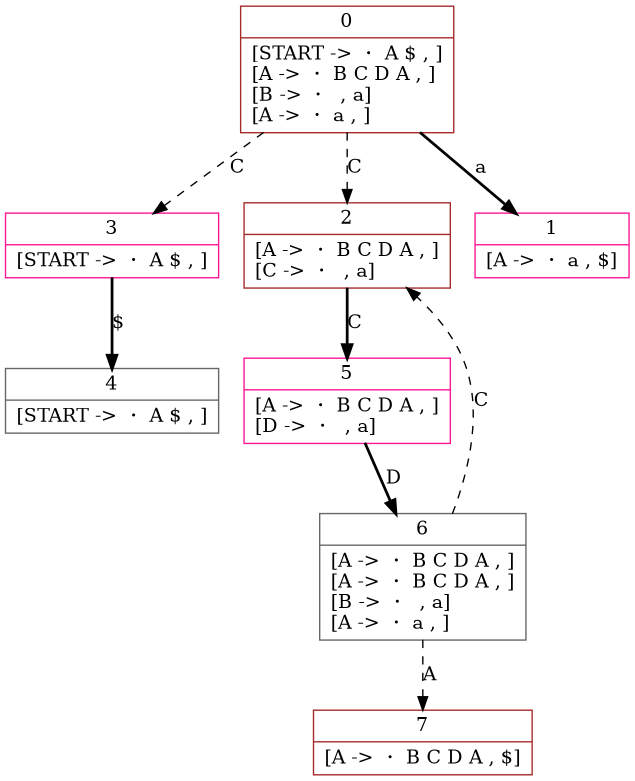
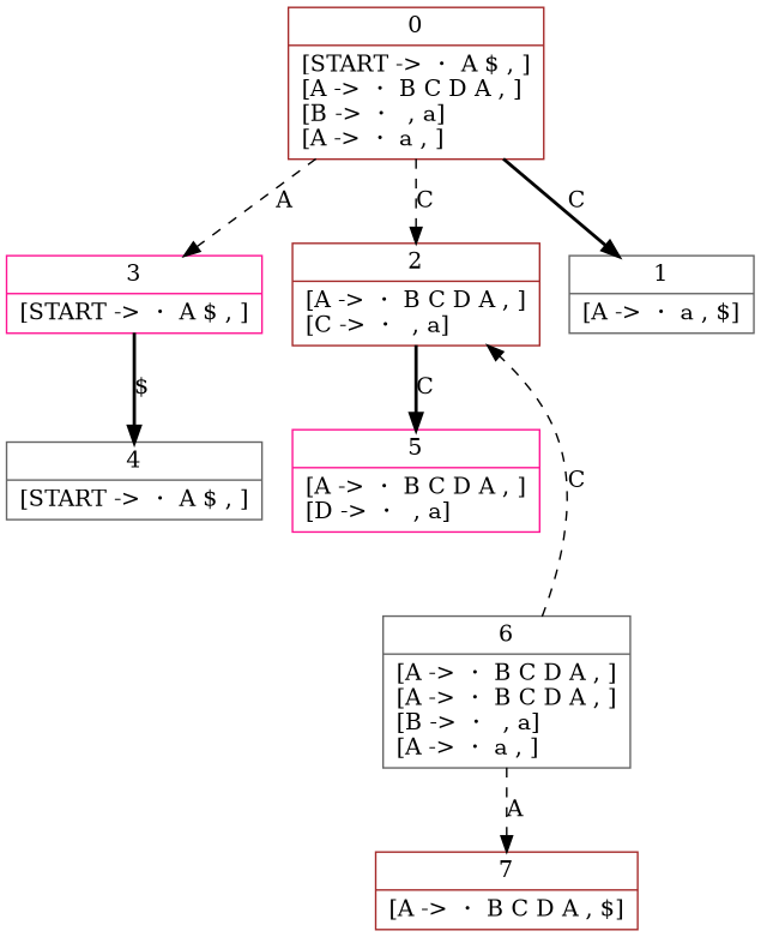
  digraph {
    rankdir=TB
    node [color=brown shape=record]
    edge [style=dashed]
    n1 [label="{0|{[START\ -\>\ ・\ A\ $\ ,\ ]\l[A\ -\>\ ・\ B\ C\ D\ A\ ,\ ]\l[B\ -\>\ ・\ \ ,\ a]\l[A\ -\>\ ・\ a\ ,\ ]\l}}"]
    n2 [color=deeppink label="{3|{[START\ -\>\ ・\ A\ $\ ,\ ]\l}}"]
    n3 [label="{2|{[A\ -\>\ ・\ B\ C\ D\ A\ ,\ ]\l[C\ -\>\ ・\ \ ,\ a]\l}}"]
-   n4 [color=deeppink label="{1|{[A\ -\>\ ・\ a\ ,\ $]\l}}"]
+   n4 [color=gray40 label="{1|{[A\ -\>\ ・\ a\ ,\ $]\l}}"]
    n5 [color=gray40 label="{4|{[START\ -\>\ ・\ A\ $\ ,\ ]\l}}"]
    n6 [color=deeppink label="{5|{[A\ -\>\ ・\ B\ C\ D\ A\ ,\ ]\l[D\ -\>\ ・\ \ ,\ a]\l}}"]
    n7 [color=gray40 label="{6|{[A\ -\>\ ・\ B\ C\ D\ A\ ,\ ]\l[A\ -\>\ ・\ B\ C\ D\ A\ ,\ ]\l[B\ -\>\ ・\ \ ,\ a]\l[A\ -\>\ ・\ a\ ,\ ]\l}}"]
    n8 [label="{7|{[A\ -\>\ ・\ B\ C\ D\ A\ ,\ $]\l}}"]
-   n1 -> n2 [label=C]
+   n1 -> n2 [label=A]
    n1 -> n3 [label=C]
-   n1 -> n4 [label=a style=bold]
+   n1 -> n4 [label=C style=bold]
    n2 -> n5 [label="$" style=bold]
    n3 -> n6 [label=C style=bold]
-   n6 -> n7 [label=D style=bold]
    n7 -> n3 [label=C]
    n7 -> n8 [label=A]
  }
